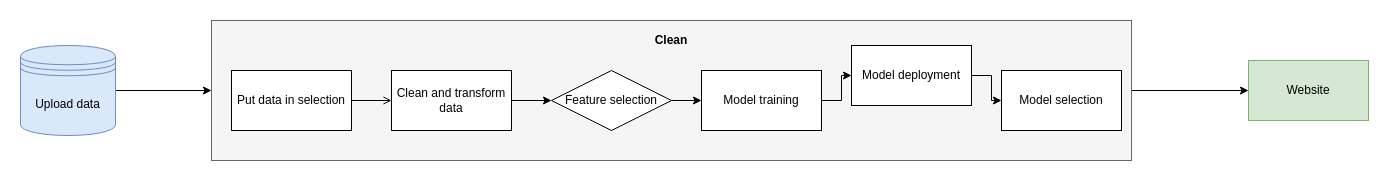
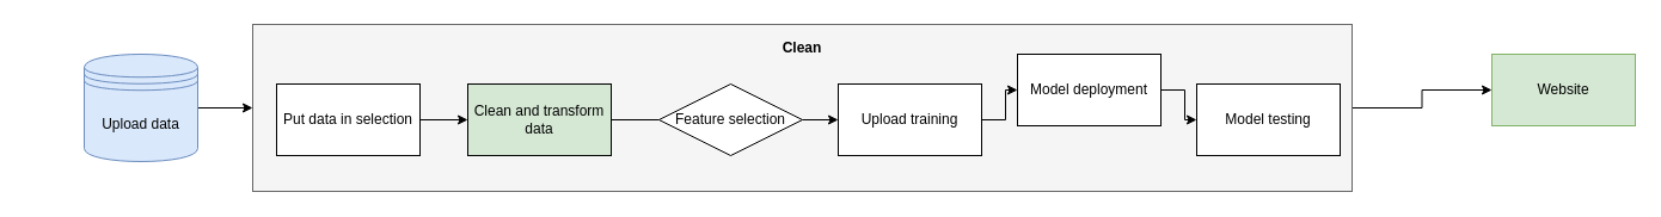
  <mxCell id="0" />
  <mxCell id="1" parent="0" />
  <mxCell id="2" style="edgeStyle=orthogonalEdgeStyle;rounded=0;orthogonalLoop=1;jettySize=auto;html=1;exitX=1;exitY=0.5;exitDx=0;exitDy=0;entryX=0;entryY=0.5;entryDx=0;entryDy=0;" edge="1" parent="1" source="3" target="15"><mxGeometry relative="1" as="geometry" /></mxCell>
  <mxCell id="3" value="" style="rounded=0;whiteSpace=wrap;html=1;fillColor=#f5f5f5;strokeColor=#666666;fontColor=#333333;" vertex="1" parent="1"><mxGeometry x="211" y="20" width="920" height="140" as="geometry" /></mxCell>
- <mxCell id="4" value="" style="edgeStyle=orthogonalEdgeStyle;rounded=0;orthogonalLoop=1;jettySize=auto;html=1;endArrow=open;" edge="1" parent="1" source="5" target="7"><mxGeometry relative="1" as="geometry" /></mxCell>
+ <mxCell id="4" value="" style="edgeStyle=orthogonalEdgeStyle;rounded=0;orthogonalLoop=1;jettySize=auto;html=1;" edge="1" parent="1" source="5" target="7"><mxGeometry relative="1" as="geometry" /></mxCell>
  <mxCell id="5" value="Put data in selection" style="rounded=0;whiteSpace=wrap;html=1;" vertex="1" parent="1"><mxGeometry x="231" y="70" width="120" height="60" as="geometry" /></mxCell>
- <mxCell id="6" value="" style="edgeStyle=orthogonalEdgeStyle;rounded=0;orthogonalLoop=1;jettySize=auto;html=1;" edge="1" parent="1" source="7" target="9"><mxGeometry relative="1" as="geometry" /></mxCell>
- <mxCell id="7" value="Clean and transform data" style="rounded=0;whiteSpace=wrap;html=1;" vertex="1" parent="1"><mxGeometry x="391" y="70" width="120" height="60" as="geometry" /></mxCell>
+ <mxCell id="6" value="" style="edgeStyle=orthogonalEdgeStyle;rounded=0;orthogonalLoop=1;jettySize=auto;html=1;endArrow=none;" edge="1" parent="1" source="7" target="9"><mxGeometry relative="1" as="geometry" /></mxCell>
+ <mxCell id="7" value="Clean and transform data" style="rounded=0;whiteSpace=wrap;html=1;fillColor=#d5e8d4;" vertex="1" parent="1"><mxGeometry x="391" y="70" width="120" height="60" as="geometry" /></mxCell>
  <mxCell id="8" value="" style="edgeStyle=orthogonalEdgeStyle;rounded=0;orthogonalLoop=1;jettySize=auto;html=1;" edge="1" parent="1" source="9" target="11"><mxGeometry relative="1" as="geometry" /></mxCell>
  <mxCell id="9" value="Feature selection" style="rhombus;whiteSpace=wrap;html=1;" vertex="1" parent="1"><mxGeometry x="551" y="70" width="120" height="60" as="geometry" /></mxCell>
  <mxCell id="10" value="" style="edgeStyle=orthogonalEdgeStyle;rounded=0;orthogonalLoop=1;jettySize=auto;html=1;" edge="1" parent="1" source="11" target="13"><mxGeometry relative="1" as="geometry" /></mxCell>
- <mxCell id="11" value="Model training" style="rounded=0;whiteSpace=wrap;html=1;" vertex="1" parent="1"><mxGeometry x="701" y="70" width="120" height="60" as="geometry" /></mxCell>
+ <mxCell id="11" value="Upload training" style="rounded=0;whiteSpace=wrap;html=1;" vertex="1" parent="1"><mxGeometry x="701" y="70" width="120" height="60" as="geometry" /></mxCell>
  <mxCell id="12" value="" style="edgeStyle=orthogonalEdgeStyle;rounded=0;orthogonalLoop=1;jettySize=auto;html=1;" edge="1" parent="1" source="13" target="14"><mxGeometry relative="1" as="geometry" /></mxCell>
  <mxCell id="13" value="Model deployment" style="rounded=0;whiteSpace=wrap;html=1;" vertex="1" parent="1"><mxGeometry x="851" y="45" width="120" height="60" as="geometry" /></mxCell>
- <mxCell id="14" value="Model selection" style="rounded=0;whiteSpace=wrap;html=1;" vertex="1" parent="1"><mxGeometry x="1001" y="70" width="120" height="60" as="geometry" /></mxCell>
- <mxCell id="15" value="Website" style="rounded=0;whiteSpace=wrap;html=1;fillColor=#d5e8d4;strokeColor=#82b366;" vertex="1" parent="1"><mxGeometry x="1248" y="60" width="120" height="60" as="geometry" /></mxCell>
+ <mxCell id="14" value="Model testing" style="rounded=0;whiteSpace=wrap;html=1;" vertex="1" parent="1"><mxGeometry x="1001" y="70" width="120" height="60" as="geometry" /></mxCell>
+ <mxCell id="15" value="Website" style="rounded=0;whiteSpace=wrap;html=1;fillColor=#d5e8d4;strokeColor=#82b366;" vertex="1" parent="1"><mxGeometry x="1248" y="45" width="120" height="60" as="geometry" /></mxCell>
  <mxCell id="16" value="&lt;b&gt;Clean&lt;/b&gt;" style="text;html=1;strokeColor=none;fillColor=none;align=center;verticalAlign=middle;whiteSpace=wrap;rounded=0;" vertex="1" parent="1"><mxGeometry x="651" y="30" width="40" height="20" as="geometry" /></mxCell>
  <mxCell id="17" style="edgeStyle=orthogonalEdgeStyle;rounded=0;orthogonalLoop=1;jettySize=auto;html=1;exitX=1;exitY=0.5;exitDx=0;exitDy=0;entryX=0;entryY=0.5;entryDx=0;entryDy=0;" edge="1" parent="1" source="18" target="3"><mxGeometry relative="1" as="geometry" /></mxCell>
- <mxCell id="18" value="Upload data" style="shape=datastore;whiteSpace=wrap;html=1;fillColor=#dae8fc;strokeColor=#6c8ebf;" vertex="1" parent="1"><mxGeometry x="20" y="45" width="95" height="90" as="geometry" /></mxCell>
+ <mxCell id="18" value="Upload data" style="shape=datastore;whiteSpace=wrap;html=1;fillColor=#dae8fc;strokeColor=#6c8ebf;" vertex="1" parent="1"><mxGeometry x="70" y="45" width="95" height="90" as="geometry" /></mxCell>
